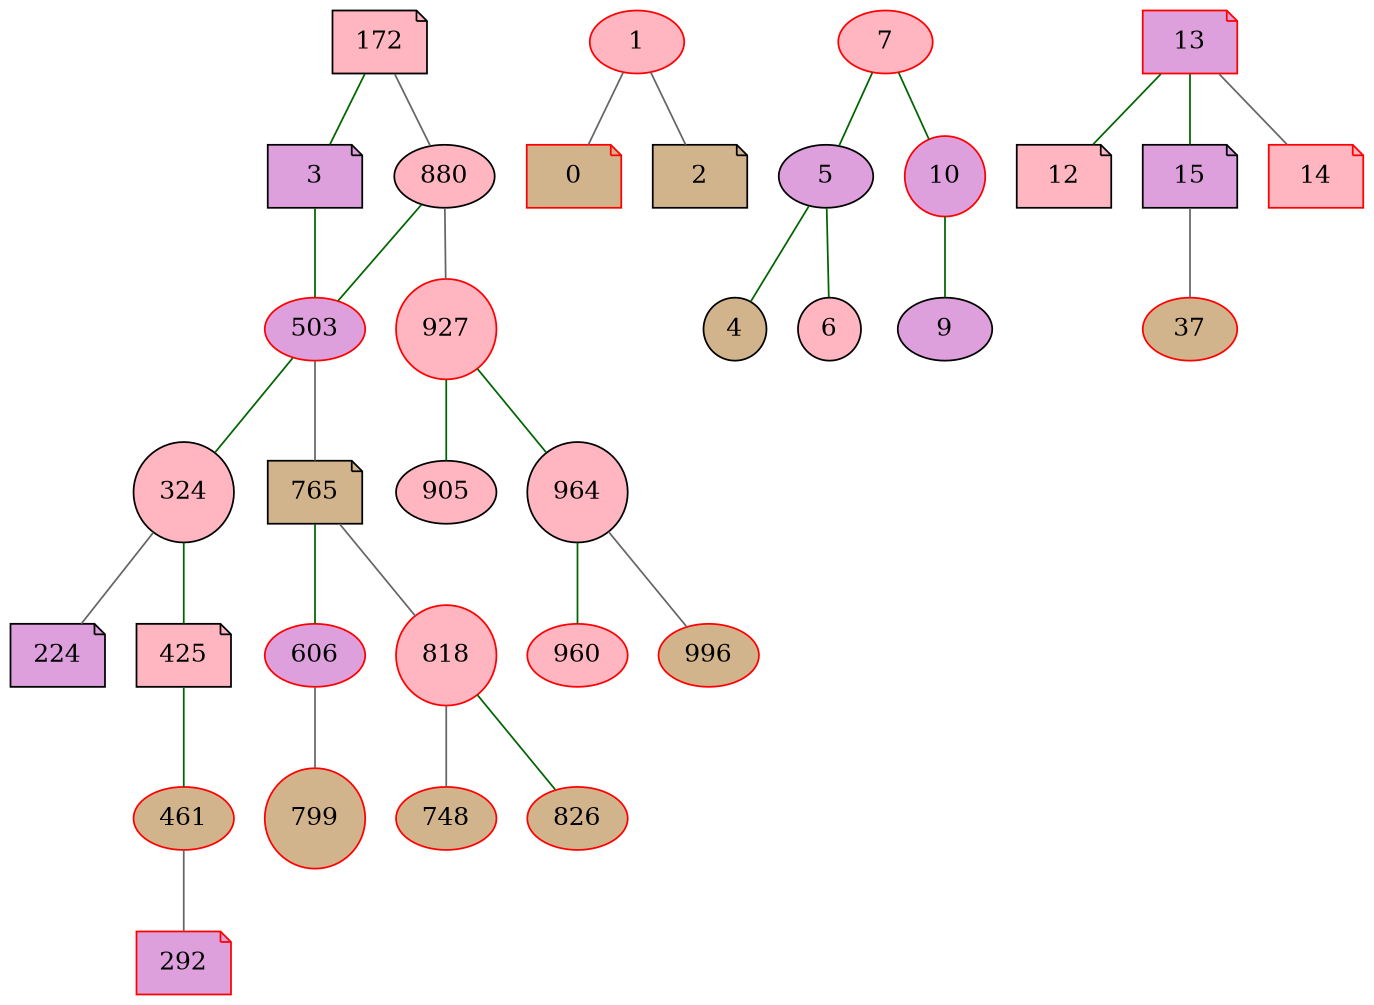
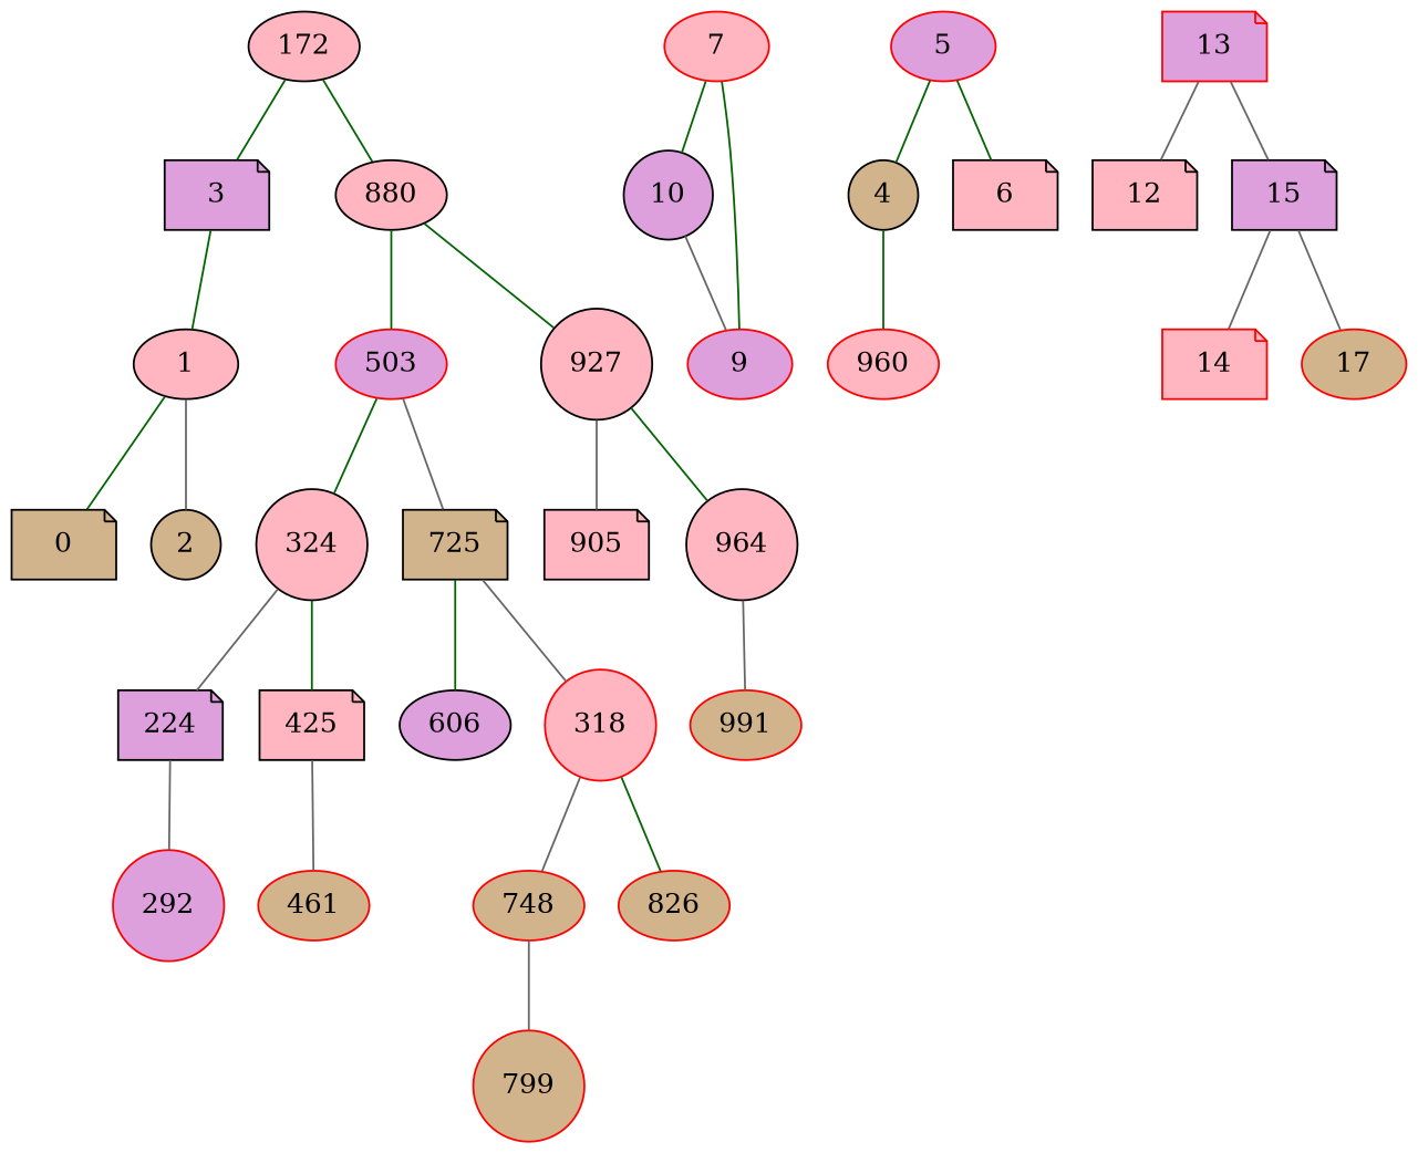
  graph {
    node [color=black fillcolor=lightpink shape=ellipse style=filled]
    edge [color=darkgreen]
    3 [fillcolor=plum shape=note]
-   172 [shape=note]
+   172
    880
-   1 [color=red]
+   1
    503 [color=red fillcolor=plum]
-   927 [color=red shape=circle]
-   0 [color=red fillcolor=tan shape=note]
-   2 [fillcolor=tan shape=note]
+   927 [shape=circle]
+   0 [fillcolor=tan shape=note]
+   2 [fillcolor=tan shape=circle]
    7 [color=red]
-   5 [fillcolor=plum]
-   10 [color=red fillcolor=plum shape=circle]
+   5 [color=red fillcolor=plum]
+   10 [fillcolor=plum shape=circle]
    4 [fillcolor=tan shape=circle]
-   6 [shape=circle]
-   9 [fillcolor=plum]
+   6 [shape=note]
+   9 [color=red fillcolor=plum]
    13 [color=red fillcolor=plum shape=note]
    12 [shape=note]
    15 [fillcolor=plum shape=note]
    14 [color=red shape=note]
-   17 [color=red fillcolor=tan label=37]
+   17 [color=red fillcolor=tan]
    324 [shape=circle]
-   725 [fillcolor=tan shape=note label=765]
-   905
+   725 [fillcolor=tan shape=note]
+   905 [shape=note]
    964 [shape=circle]
    224 [fillcolor=plum shape=note]
    425 [shape=note]
-   606 [color=red fillcolor=plum]
-   818 [color=red shape=circle]
-   292 [color=red fillcolor=plum shape=note]
+   606 [fillcolor=plum]
+   818 [color=red shape=circle label=318]
+   292 [color=red fillcolor=plum shape=circle]
    461 [color=red fillcolor=tan]
    748 [color=red fillcolor=tan]
    826 [color=red fillcolor=tan]
    799 [color=red fillcolor=tan shape=circle]
    960 [color=red]
-   996 [color=red fillcolor=tan]
-   3 -- 503
+   996 [color=red fillcolor=tan label=991]
+   3 -- 1
    172 -- 3
-   172 -- 880 [color=gray40]
+   172 -- 880
    880 -- 503
-   880 -- 927 [color=gray40]
-   1 -- 0 [color=gray40]
+   880 -- 927
+   1 -- 0
    1 -- 2 [color=gray40]
    503 -- 324
    503 -- 725 [color=gray40]
-   927 -- 905
+   927 -- 905 [color=gray40]
    927 -- 964
-   7 -- 5
+   7 -- 9
    7 -- 10
    5 -- 4
    5 -- 6
-   10 -- 9
-   13 -- 12
-   13 -- 15
-   13 -- 14 [color=gray40]
+   10 -- 9 [color=gray40]
+   13 -- 12 [color=gray40]
+   13 -- 15 [color=gray40]
+   15 -- 14 [color=gray40]
    15 -- 17 [color=gray40]
    324 -- 224 [color=gray40]
    324 -- 425
    725 -- 606
    725 -- 818 [color=gray40]
-   964 -- 960
+   4 -- 960
    964 -- 996 [color=gray40]
-   461 -- 292 [color=gray40]
-   425 -- 461
+   224 -- 292 [color=gray40]
+   425 -- 461 [color=gray40]
    818 -- 748 [color=gray40]
    818 -- 826
-   606 -- 799 [color=gray40]
+   748 -- 799 [color=gray40]
  }
